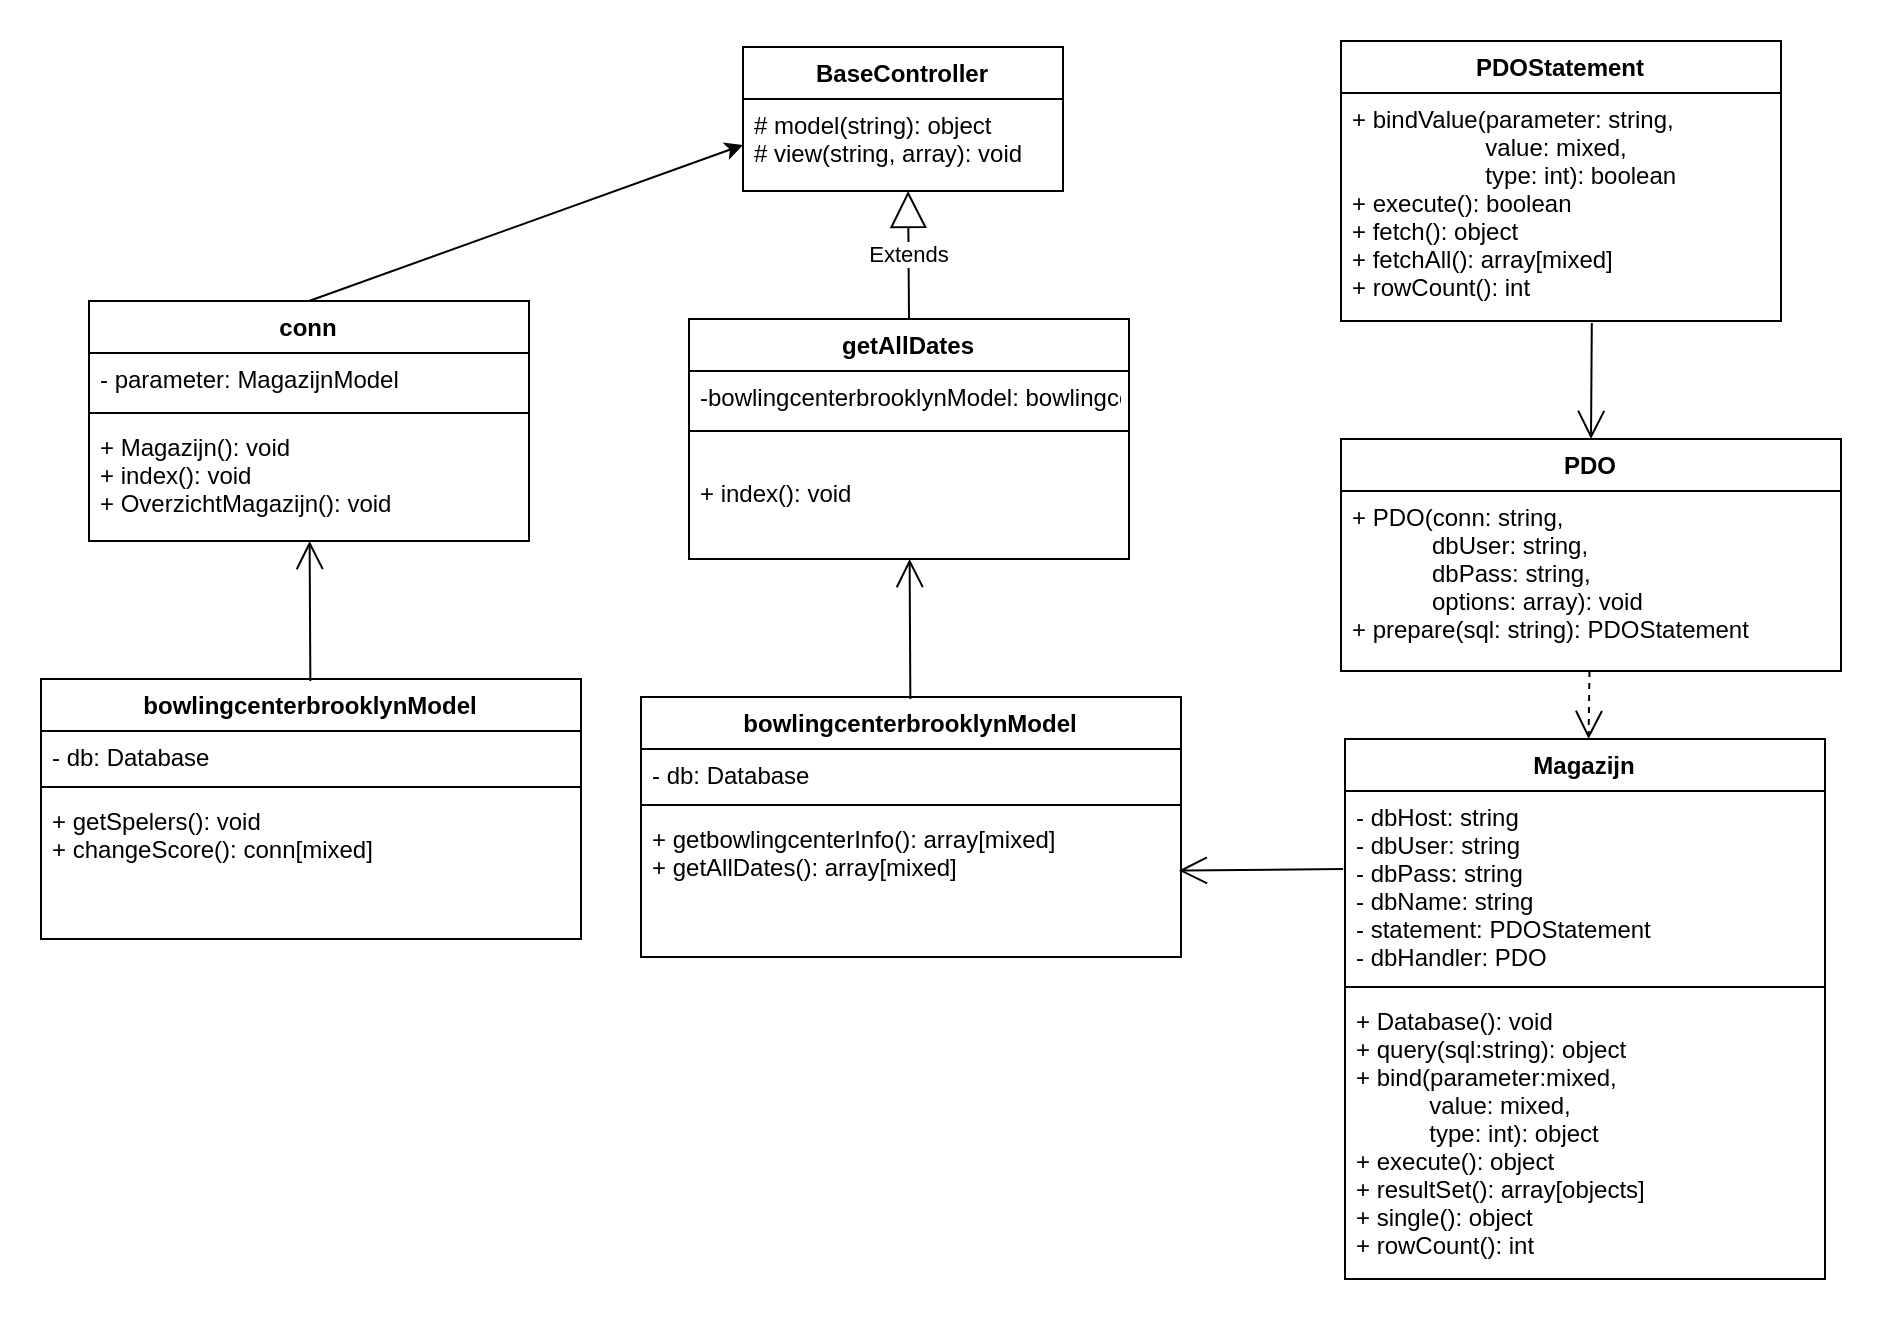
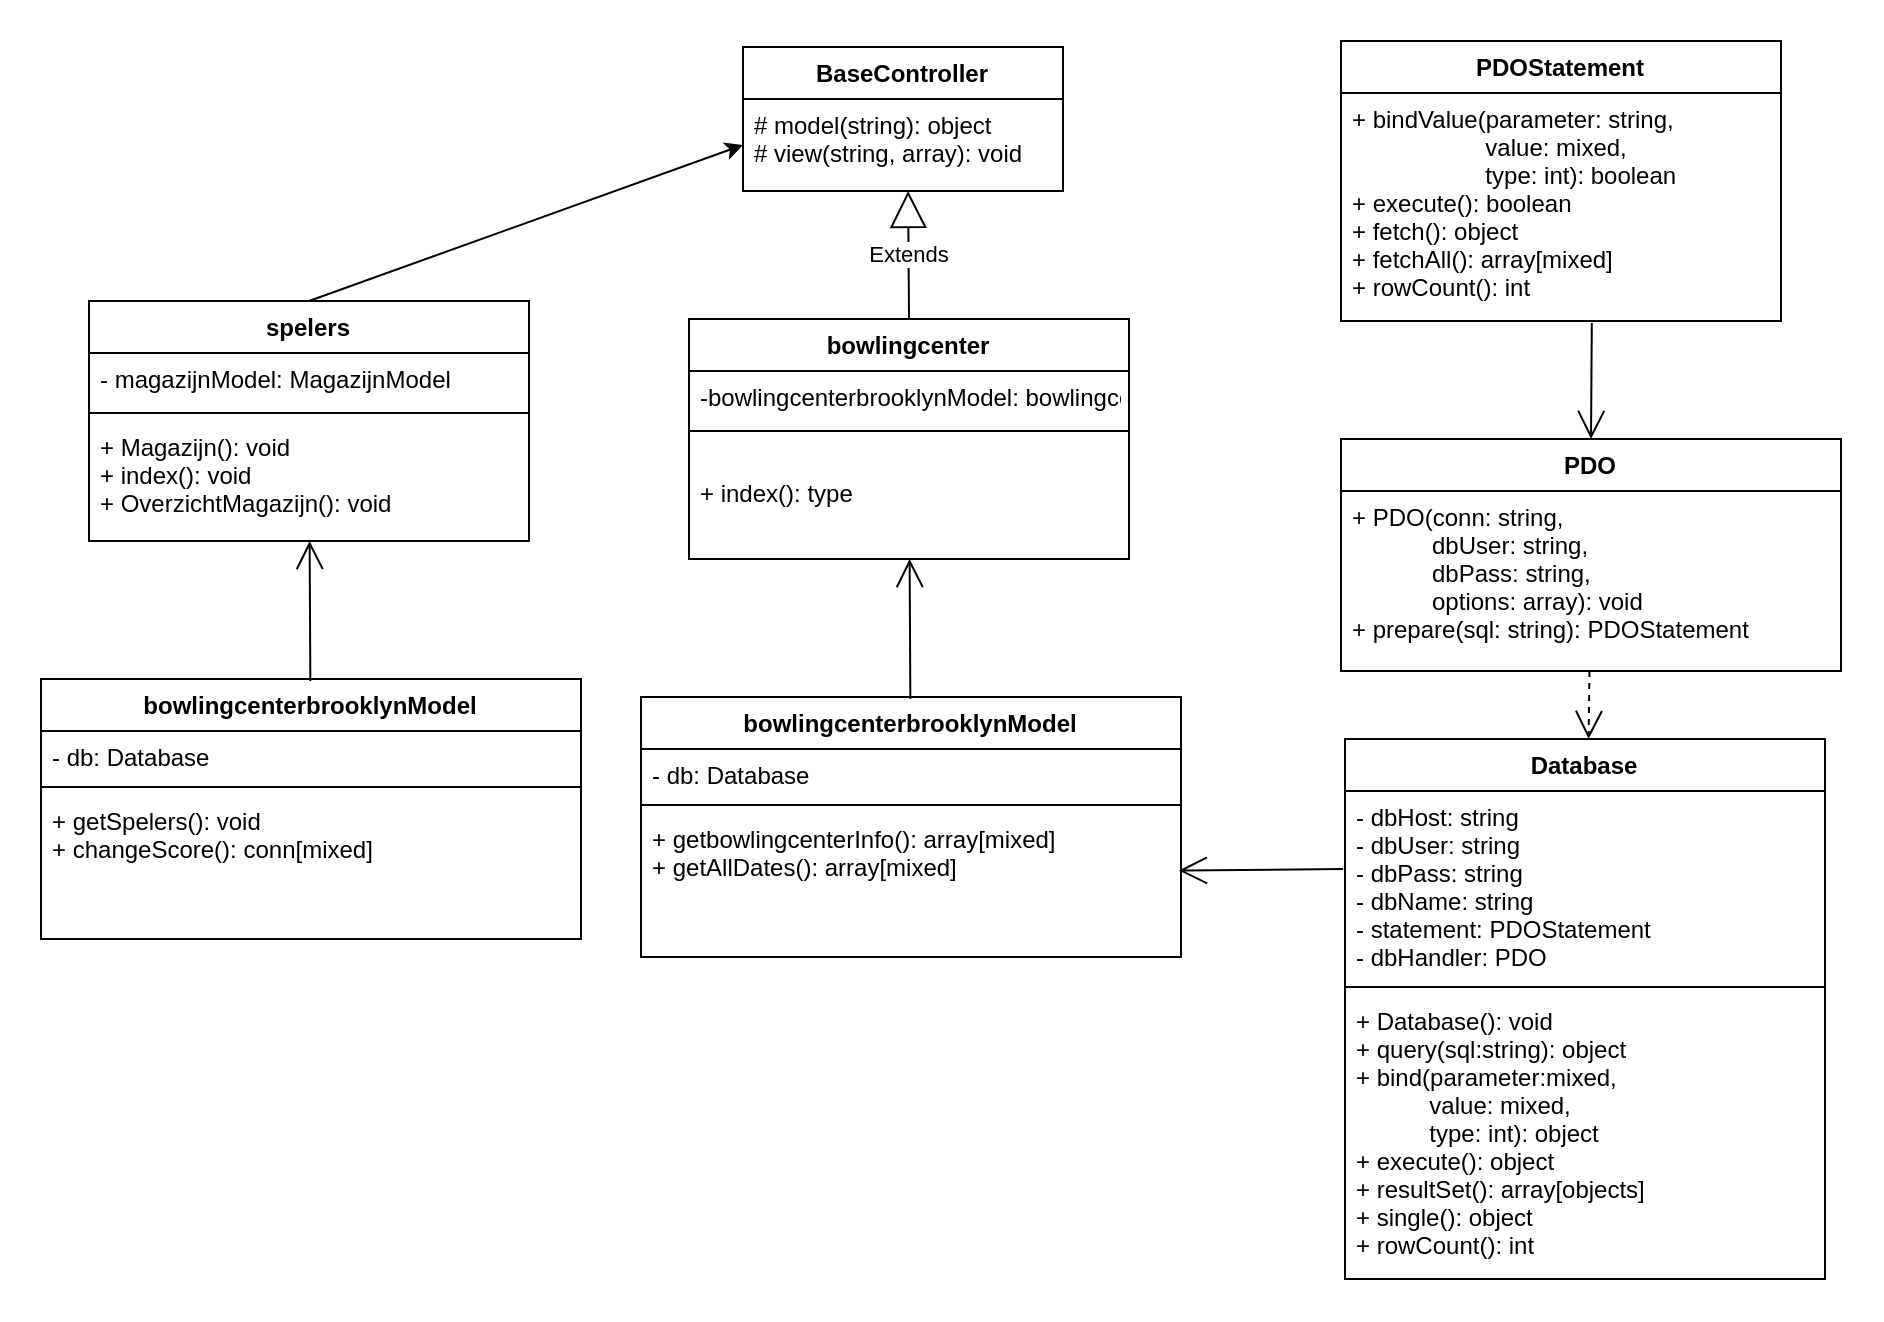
  <mxCell id="0" />
  <mxCell id="1" parent="0" />
- <mxCell id="2" value="getAllDates" style="swimlane;fontStyle=1;align=center;verticalAlign=top;childLayout=stackLayout;horizontal=1;startSize=26;horizontalStack=0;resizeParent=1;resizeParentMax=0;resizeLast=0;collapsible=1;marginBottom=0;" parent="1" vertex="1"><mxGeometry x="344" y="159" width="220" height="120" as="geometry" /></mxCell>
+ <mxCell id="2" value="bowlingcenter" style="swimlane;fontStyle=1;align=center;verticalAlign=top;childLayout=stackLayout;horizontal=1;startSize=26;horizontalStack=0;resizeParent=1;resizeParentMax=0;resizeLast=0;collapsible=1;marginBottom=0;" parent="1" vertex="1"><mxGeometry x="344" y="159" width="220" height="120" as="geometry" /></mxCell>
  <mxCell id="3" value="-bowlingcenterbrooklynModel: bowlingcenterbrooklynModel" style="text;strokeColor=none;fillColor=none;align=left;verticalAlign=top;spacingLeft=4;spacingRight=4;overflow=hidden;rotatable=0;points=[[0,0.5],[1,0.5]];portConstraint=eastwest;" parent="2" vertex="1"><mxGeometry y="26" width="220" height="26" as="geometry" /></mxCell>
  <mxCell id="4" value="" style="line;strokeWidth=1;fillColor=none;align=left;verticalAlign=middle;spacingTop=-1;spacingLeft=3;spacingRight=3;rotatable=0;labelPosition=right;points=[];portConstraint=eastwest;strokeColor=inherit;" parent="2" vertex="1"><mxGeometry y="52" width="220" height="8" as="geometry" /></mxCell>
- <mxCell id="5" value="&#10;+ index(): void&#10;" style="text;strokeColor=none;fillColor=none;align=left;verticalAlign=top;spacingLeft=4;spacingRight=4;overflow=hidden;rotatable=0;points=[[0,0.5],[1,0.5]];portConstraint=eastwest;" parent="2" vertex="1"><mxGeometry y="60" width="220" height="60" as="geometry" /></mxCell>
+ <mxCell id="5" value="&#10;+ index(): type&#10;" style="text;strokeColor=none;fillColor=none;align=left;verticalAlign=top;spacingLeft=4;spacingRight=4;overflow=hidden;rotatable=0;points=[[0,0.5],[1,0.5]];portConstraint=eastwest;" parent="2" vertex="1"><mxGeometry y="60" width="220" height="60" as="geometry" /></mxCell>
  <mxCell id="6" value="BaseController" style="swimlane;fontStyle=1;align=center;verticalAlign=top;childLayout=stackLayout;horizontal=1;startSize=26;horizontalStack=0;resizeParent=1;resizeParentMax=0;resizeLast=0;collapsible=1;marginBottom=0;" parent="1" vertex="1"><mxGeometry x="371" y="23" width="160" height="72" as="geometry" /></mxCell>
  <mxCell id="7" value="# model(string): object&#10;# view(string, array): void" style="text;strokeColor=none;fillColor=none;align=left;verticalAlign=top;spacingLeft=4;spacingRight=4;overflow=hidden;rotatable=0;points=[[0,0.5],[1,0.5]];portConstraint=eastwest;" parent="6" vertex="1"><mxGeometry y="26" width="160" height="46" as="geometry" /></mxCell>
  <mxCell id="8" value="bowlingcenterbrooklynModel" style="swimlane;fontStyle=1;align=center;verticalAlign=top;childLayout=stackLayout;horizontal=1;startSize=26;horizontalStack=0;resizeParent=1;resizeParentMax=0;resizeLast=0;collapsible=1;marginBottom=0;" parent="1" vertex="1"><mxGeometry x="320" y="348" width="270" height="130" as="geometry" /></mxCell>
  <mxCell id="9" value="- db: Database" style="text;strokeColor=none;fillColor=none;align=left;verticalAlign=top;spacingLeft=4;spacingRight=4;overflow=hidden;rotatable=0;points=[[0,0.5],[1,0.5]];portConstraint=eastwest;" parent="8" vertex="1"><mxGeometry y="26" width="270" height="24" as="geometry" /></mxCell>
  <mxCell id="10" value="" style="line;strokeWidth=1;fillColor=none;align=left;verticalAlign=middle;spacingTop=-1;spacingLeft=3;spacingRight=3;rotatable=0;labelPosition=right;points=[];portConstraint=eastwest;strokeColor=inherit;" parent="8" vertex="1"><mxGeometry y="50" width="270" height="8" as="geometry" /></mxCell>
  <mxCell id="11" value="+ getbowlingcenterInfo(): array[mixed]&#10;+ getAllDates(): array[mixed]&#10;" style="text;strokeColor=none;fillColor=none;align=left;verticalAlign=top;spacingLeft=4;spacingRight=4;overflow=hidden;rotatable=0;points=[[0,0.5],[1,0.5]];portConstraint=eastwest;" parent="8" vertex="1"><mxGeometry y="58" width="270" height="72" as="geometry" /></mxCell>
- <mxCell id="12" value="Magazijn" style="swimlane;fontStyle=1;align=center;verticalAlign=top;childLayout=stackLayout;horizontal=1;startSize=26;horizontalStack=0;resizeParent=1;resizeParentMax=0;resizeLast=0;collapsible=1;marginBottom=0;" parent="1" vertex="1"><mxGeometry x="672" y="369" width="240" height="270" as="geometry" /></mxCell>
+ <mxCell id="12" value="Database" style="swimlane;fontStyle=1;align=center;verticalAlign=top;childLayout=stackLayout;horizontal=1;startSize=26;horizontalStack=0;resizeParent=1;resizeParentMax=0;resizeLast=0;collapsible=1;marginBottom=0;" parent="1" vertex="1"><mxGeometry x="672" y="369" width="240" height="270" as="geometry" /></mxCell>
  <mxCell id="13" value="- dbHost: string&#10;- dbUser: string&#10;- dbPass: string&#10;- dbName: string&#10;- statement: PDOStatement&#10;- dbHandler: PDO" style="text;strokeColor=none;fillColor=none;align=left;verticalAlign=top;spacingLeft=4;spacingRight=4;overflow=hidden;rotatable=0;points=[[0,0.5],[1,0.5]];portConstraint=eastwest;" parent="12" vertex="1"><mxGeometry y="26" width="240" height="94" as="geometry" /></mxCell>
  <mxCell id="14" value="" style="line;strokeWidth=1;fillColor=none;align=left;verticalAlign=middle;spacingTop=-1;spacingLeft=3;spacingRight=3;rotatable=0;labelPosition=right;points=[];portConstraint=eastwest;strokeColor=inherit;" parent="12" vertex="1"><mxGeometry y="120" width="240" height="8" as="geometry" /></mxCell>
  <mxCell id="15" value="+ Database(): void&#10;+ query(sql:string): object&#10;+ bind(parameter:mixed,&#10;           value: mixed,&#10;           type: int): object&#10;+ execute(): object&#10;+ resultSet(): array[objects]&#10;+ single(): object&#10;+ rowCount(): int" style="text;strokeColor=none;fillColor=none;align=left;verticalAlign=top;spacingLeft=4;spacingRight=4;overflow=hidden;rotatable=0;points=[[0,0.5],[1,0.5]];portConstraint=eastwest;" parent="12" vertex="1"><mxGeometry y="128" width="240" height="142" as="geometry" /></mxCell>
  <mxCell id="16" value="PDO" style="swimlane;fontStyle=1;align=center;verticalAlign=top;childLayout=stackLayout;horizontal=1;startSize=26;horizontalStack=0;resizeParent=1;resizeParentMax=0;resizeLast=0;collapsible=1;marginBottom=0;" parent="1" vertex="1"><mxGeometry x="670" y="219" width="250" height="116" as="geometry" /></mxCell>
  <mxCell id="17" value="+ PDO(conn: string,&#10;            dbUser: string,&#10;            dbPass: string,&#10;            options: array): void&#10;+ prepare(sql: string): PDOStatement" style="text;strokeColor=none;fillColor=none;align=left;verticalAlign=top;spacingLeft=4;spacingRight=4;overflow=hidden;rotatable=0;points=[[0,0.5],[1,0.5]];portConstraint=eastwest;" parent="16" vertex="1"><mxGeometry y="26" width="250" height="90" as="geometry" /></mxCell>
  <mxCell id="18" value="PDOStatement" style="swimlane;fontStyle=1;align=center;verticalAlign=top;childLayout=stackLayout;horizontal=1;startSize=26;horizontalStack=0;resizeParent=1;resizeParentMax=0;resizeLast=0;collapsible=1;marginBottom=0;" parent="1" vertex="1"><mxGeometry x="670" y="20" width="220" height="140" as="geometry" /></mxCell>
  <mxCell id="19" value="+ bindValue(parameter: string,&#10;                    value: mixed,&#10;                    type: int): boolean&#10;+ execute(): boolean&#10;+ fetch(): object&#10;+ fetchAll(): array[mixed]&#10;+ rowCount(): int" style="text;strokeColor=none;fillColor=none;align=left;verticalAlign=top;spacingLeft=4;spacingRight=4;overflow=hidden;rotatable=0;points=[[0,0.5],[1,0.5]];portConstraint=eastwest;" parent="18" vertex="1"><mxGeometry y="26" width="220" height="114" as="geometry" /></mxCell>
  <mxCell id="20" value="Extends" style="endArrow=block;endSize=16;endFill=0;html=1;rounded=0;exitX=0.5;exitY=0;exitDx=0;exitDy=0;" parent="1" source="2" edge="1"><mxGeometry width="160" relative="1" as="geometry"><mxPoint x="456" y="159" as="sourcePoint" /><mxPoint x="453.549" y="95" as="targetPoint" /></mxGeometry></mxCell>
  <mxCell id="21" value="" style="endArrow=open;endFill=1;endSize=12;html=1;rounded=0;dashed=1;" parent="1" source="16" target="12" edge="1"><mxGeometry width="160" relative="1" as="geometry"><mxPoint x="800" y="339" as="sourcePoint" /><mxPoint x="800" y="369" as="targetPoint" /></mxGeometry></mxCell>
  <mxCell id="22" value="" style="endArrow=open;endFill=1;endSize=12;html=1;rounded=0;exitX=0.57;exitY=1.009;exitDx=0;exitDy=0;exitPerimeter=0;entryX=0.5;entryY=0;entryDx=0;entryDy=0;" parent="1" source="19" target="16" edge="1"><mxGeometry width="160" relative="1" as="geometry"><mxPoint x="410" y="299" as="sourcePoint" /><mxPoint x="570" y="299" as="targetPoint" /></mxGeometry></mxCell>
  <mxCell id="23" value="" style="endArrow=open;endFill=1;endSize=12;html=1;rounded=0;exitX=-0.004;exitY=0.415;exitDx=0;exitDy=0;exitPerimeter=0;entryX=0.996;entryY=0.386;entryDx=0;entryDy=0;entryPerimeter=0;" parent="1" source="13" edge="1"><mxGeometry width="160" relative="1" as="geometry"><mxPoint x="410" y="389" as="sourcePoint" /><mxPoint x="588.92" y="434.792" as="targetPoint" /></mxGeometry></mxCell>
  <mxCell id="24" value="" style="endArrow=open;endFill=1;endSize=12;html=1;rounded=0;" parent="1" target="2" edge="1"><mxGeometry width="160" relative="1" as="geometry"><mxPoint x="454.667" y="349" as="sourcePoint" /><mxPoint x="570" y="279" as="targetPoint" /></mxGeometry></mxCell>
- <mxCell id="25" value="conn" style="swimlane;fontStyle=1;align=center;verticalAlign=top;childLayout=stackLayout;horizontal=1;startSize=26;horizontalStack=0;resizeParent=1;resizeParentMax=0;resizeLast=0;collapsible=1;marginBottom=0;" vertex="1" parent="1"><mxGeometry x="44" y="150" width="220" height="120" as="geometry" /></mxCell>
- <mxCell id="26" value="- parameter: MagazijnModel" style="text;strokeColor=none;fillColor=none;align=left;verticalAlign=top;spacingLeft=4;spacingRight=4;overflow=hidden;rotatable=0;points=[[0,0.5],[1,0.5]];portConstraint=eastwest;" vertex="1" parent="25"><mxGeometry y="26" width="220" height="26" as="geometry" /></mxCell>
+ <mxCell id="25" value="spelers" style="swimlane;fontStyle=1;align=center;verticalAlign=top;childLayout=stackLayout;horizontal=1;startSize=26;horizontalStack=0;resizeParent=1;resizeParentMax=0;resizeLast=0;collapsible=1;marginBottom=0;" vertex="1" parent="1"><mxGeometry x="44" y="150" width="220" height="120" as="geometry" /></mxCell>
+ <mxCell id="26" value="- magazijnModel: MagazijnModel" style="text;strokeColor=none;fillColor=none;align=left;verticalAlign=top;spacingLeft=4;spacingRight=4;overflow=hidden;rotatable=0;points=[[0,0.5],[1,0.5]];portConstraint=eastwest;" vertex="1" parent="25"><mxGeometry y="26" width="220" height="26" as="geometry" /></mxCell>
  <mxCell id="27" value="" style="line;strokeWidth=1;fillColor=none;align=left;verticalAlign=middle;spacingTop=-1;spacingLeft=3;spacingRight=3;rotatable=0;labelPosition=right;points=[];portConstraint=eastwest;strokeColor=inherit;" vertex="1" parent="25"><mxGeometry y="52" width="220" height="8" as="geometry" /></mxCell>
  <mxCell id="28" value="+ Magazijn(): void&#10;+ index(): void&#10;+ OverzichtMagazijn(): void&#10;" style="text;strokeColor=none;fillColor=none;align=left;verticalAlign=top;spacingLeft=4;spacingRight=4;overflow=hidden;rotatable=0;points=[[0,0.5],[1,0.5]];portConstraint=eastwest;" vertex="1" parent="25"><mxGeometry y="60" width="220" height="60" as="geometry" /></mxCell>
  <mxCell id="29" value="bowlingcenterbrooklynModel" style="swimlane;fontStyle=1;align=center;verticalAlign=top;childLayout=stackLayout;horizontal=1;startSize=26;horizontalStack=0;resizeParent=1;resizeParentMax=0;resizeLast=0;collapsible=1;marginBottom=0;" vertex="1" parent="1"><mxGeometry x="20" y="339" width="270" height="130" as="geometry" /></mxCell>
  <mxCell id="30" value="- db: Database" style="text;strokeColor=none;fillColor=none;align=left;verticalAlign=top;spacingLeft=4;spacingRight=4;overflow=hidden;rotatable=0;points=[[0,0.5],[1,0.5]];portConstraint=eastwest;" vertex="1" parent="29"><mxGeometry y="26" width="270" height="24" as="geometry" /></mxCell>
  <mxCell id="31" value="" style="line;strokeWidth=1;fillColor=none;align=left;verticalAlign=middle;spacingTop=-1;spacingLeft=3;spacingRight=3;rotatable=0;labelPosition=right;points=[];portConstraint=eastwest;strokeColor=inherit;" vertex="1" parent="29"><mxGeometry y="50" width="270" height="8" as="geometry" /></mxCell>
  <mxCell id="32" value="+ getSpelers(): void&#10;+ changeScore(): conn[mixed]&#10;" style="text;strokeColor=none;fillColor=none;align=left;verticalAlign=top;spacingLeft=4;spacingRight=4;overflow=hidden;rotatable=0;points=[[0,0.5],[1,0.5]];portConstraint=eastwest;" vertex="1" parent="29"><mxGeometry y="58" width="270" height="72" as="geometry" /></mxCell>
  <mxCell id="33" value="" style="endArrow=open;endFill=1;endSize=12;html=1;rounded=0;" edge="1" parent="1" target="25"><mxGeometry width="160" relative="1" as="geometry"><mxPoint x="154.667" y="340" as="sourcePoint" /><mxPoint x="270" y="270" as="targetPoint" /></mxGeometry></mxCell>
  <mxCell id="34" value="" style="endArrow=classic;html=1;rounded=0;exitX=0.5;exitY=0;exitDx=0;exitDy=0;entryX=0;entryY=0.5;entryDx=0;entryDy=0;" edge="1" parent="1" source="25" target="7"><mxGeometry width="50" height="50" relative="1" as="geometry"><mxPoint x="260" y="330" as="sourcePoint" /><mxPoint x="310" y="280" as="targetPoint" /></mxGeometry></mxCell>
